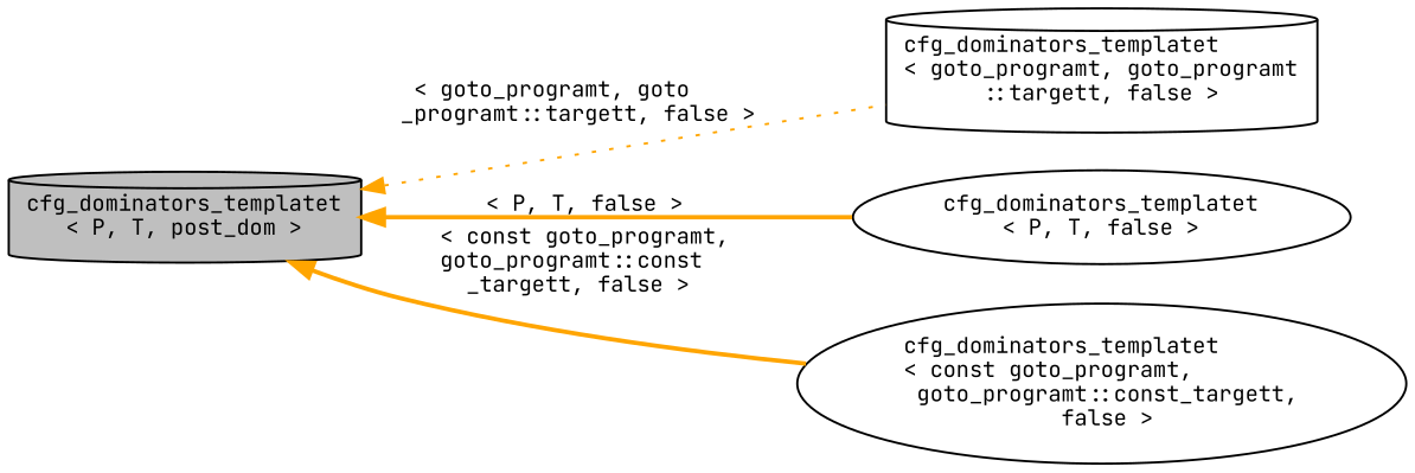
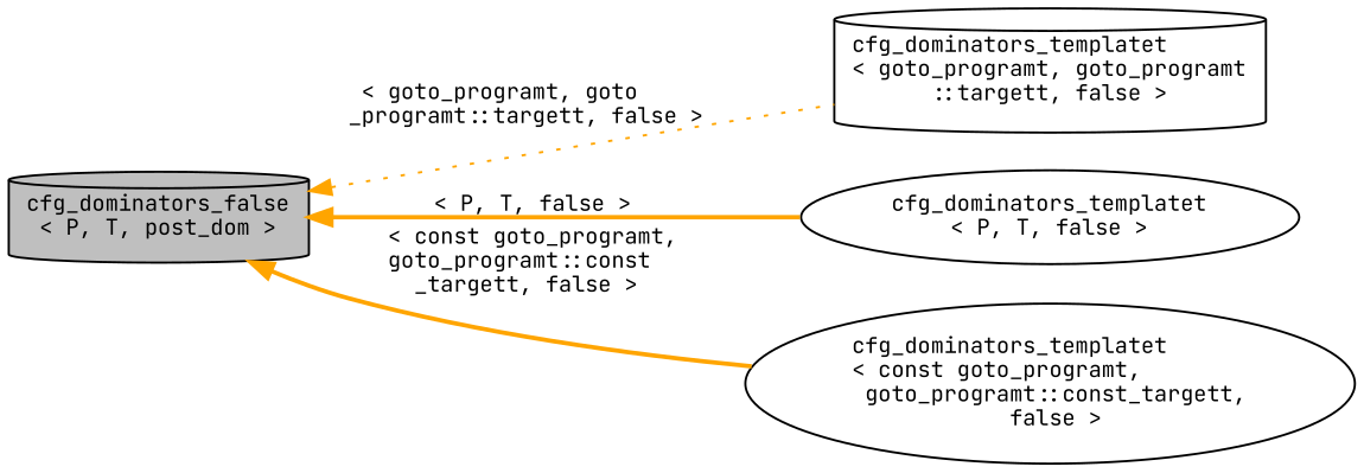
  digraph {
    rankdir=LR
    fontname="JetBrains Mono"
    node [color=black fontname="JetBrains Mono" fontsize=10 shape=cylinder]
    edge [color=orange dir=back fontname="JetBrains Mono" fontsize=10 labelfontname=Helvetica labelfontsize=10 style=bold]
-   n1 [fillcolor=grey75 fontcolor=black height=0.2 label="cfg_dominators_templatet\l\< P, T, post_dom \>" style=filled width=0.4]
+   n1 [fillcolor=grey75 fontcolor=black height=0.2 label="cfg_dominators_false\l\< P, T, post_dom \>" style=filled width=0.4]
    n2 [height=0.2 label="cfg_dominators_templatet\l\< goto_programt, goto_programt\l::targett, false \>" width=0.4]
    n3 [height=0.2 label="cfg_dominators_templatet\l\< P, T, false \>" shape=ellipse width=0.4]
    n4 [height=0.2 label="cfg_dominators_templatet\l\< const goto_programt,\l goto_programt::const_targett,\l false \>" shape=ellipse width=0.4]
    n1 -> n2 [label=" \< goto_programt, goto\l_programt::targett, false \>" style=dotted]
    n1 -> n3 [label=" \< P, T, false \>"]
    n1 -> n4 [label=" \< const goto_programt,\l goto_programt::const\l_targett, false \>"]
  }
